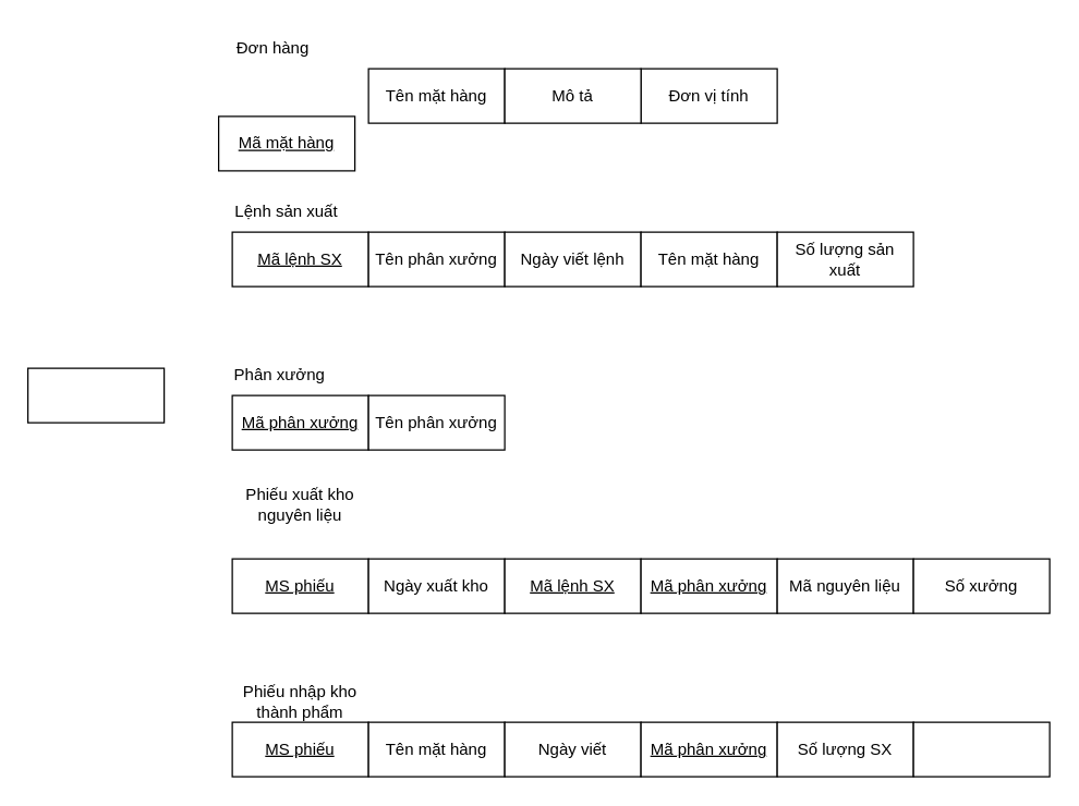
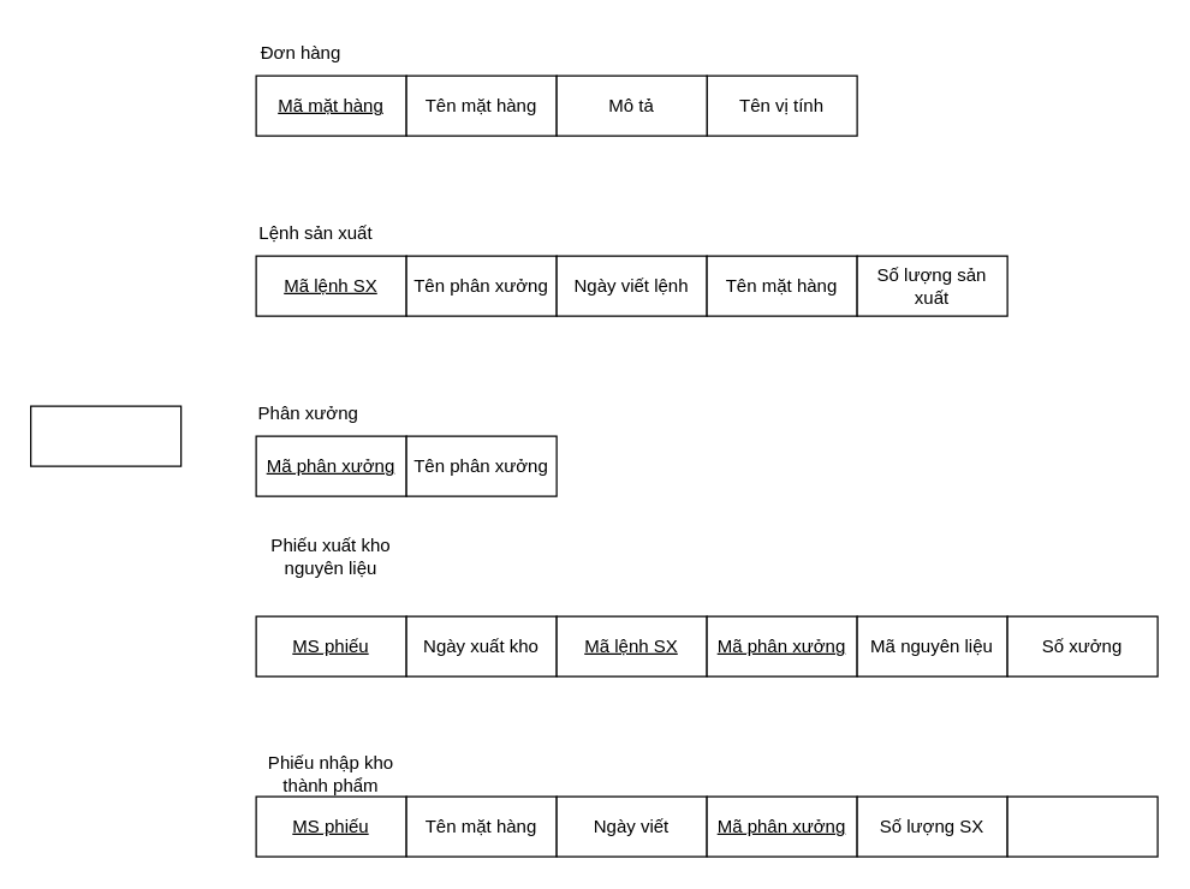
  <mxCell id="0" />
  <mxCell id="1" parent="0" />
- <mxCell id="2" value="Mã mặt hàng" style="rounded=0;whiteSpace=wrap;html=1;fontStyle=4" vertex="1" parent="1"><mxGeometry x="160" y="85" width="100" height="40" as="geometry" /></mxCell>
+ <mxCell id="2" value="Mã mặt hàng" style="rounded=0;whiteSpace=wrap;html=1;fontStyle=4" vertex="1" parent="1"><mxGeometry x="170" y="50" width="100" height="40" as="geometry" /></mxCell>
  <mxCell id="3" value="Đơn hàng" style="text;html=1;strokeColor=none;fillColor=none;align=center;verticalAlign=middle;whiteSpace=wrap;rounded=0;" vertex="1" parent="1"><mxGeometry x="170" y="20" width="60" height="30" as="geometry" /></mxCell>
- <mxCell id="4" value="Đơn vị tính" style="rounded=0;whiteSpace=wrap;html=1;fontStyle=0" vertex="1" parent="1"><mxGeometry x="470" y="50" width="100" height="40" as="geometry" /></mxCell>
+ <mxCell id="4" value="Tên vị tính" style="rounded=0;whiteSpace=wrap;html=1;fontStyle=0" vertex="1" parent="1"><mxGeometry x="470" y="50" width="100" height="40" as="geometry" /></mxCell>
  <mxCell id="5" value="Tên mặt hàng" style="rounded=0;whiteSpace=wrap;html=1;fontStyle=0" vertex="1" parent="1"><mxGeometry x="270" y="50" width="100" height="40" as="geometry" /></mxCell>
  <mxCell id="6" value="Mô tả" style="rounded=0;whiteSpace=wrap;html=1;fontStyle=0" vertex="1" parent="1"><mxGeometry x="370" y="50" width="100" height="40" as="geometry" /></mxCell>
  <mxCell id="7" value="" style="rounded=0;whiteSpace=wrap;html=1;" vertex="1" parent="1"><mxGeometry x="20" y="270" width="100" height="40" as="geometry" /></mxCell>
  <mxCell id="8" value="Mã lệnh SX" style="rounded=0;whiteSpace=wrap;html=1;fontStyle=4" vertex="1" parent="1"><mxGeometry x="170" y="170" width="100" height="40" as="geometry" /></mxCell>
  <mxCell id="9" value="Lệnh sản xuất" style="text;html=1;strokeColor=none;fillColor=none;align=center;verticalAlign=middle;whiteSpace=wrap;rounded=0;" vertex="1" parent="1"><mxGeometry x="170" y="140" width="80" height="30" as="geometry" /></mxCell>
  <mxCell id="10" value="Tên phân xưởng" style="rounded=0;whiteSpace=wrap;html=1;" vertex="1" parent="1"><mxGeometry x="270" y="170" width="100" height="40" as="geometry" /></mxCell>
  <mxCell id="11" value="Ngày viết lệnh" style="rounded=0;whiteSpace=wrap;html=1;" vertex="1" parent="1"><mxGeometry x="370" y="170" width="100" height="40" as="geometry" /></mxCell>
  <mxCell id="12" value="Tên mặt hàng" style="rounded=0;whiteSpace=wrap;html=1;" vertex="1" parent="1"><mxGeometry x="470" y="170" width="100" height="40" as="geometry" /></mxCell>
  <mxCell id="13" value="Số lượng sản xuất" style="rounded=0;whiteSpace=wrap;html=1;" vertex="1" parent="1"><mxGeometry x="570" y="170" width="100" height="40" as="geometry" /></mxCell>
  <mxCell id="14" value="Mã phân xưởng" style="rounded=0;whiteSpace=wrap;html=1;fontStyle=4" vertex="1" parent="1"><mxGeometry x="170" y="290" width="100" height="40" as="geometry" /></mxCell>
  <mxCell id="15" value="Tên phân xưởng" style="rounded=0;whiteSpace=wrap;html=1;" vertex="1" parent="1"><mxGeometry x="270" y="290" width="100" height="40" as="geometry" /></mxCell>
  <mxCell id="16" value="Phân xưởng" style="text;html=1;strokeColor=none;fillColor=none;align=center;verticalAlign=middle;whiteSpace=wrap;rounded=0;" vertex="1" parent="1"><mxGeometry x="170" y="260" width="70" height="30" as="geometry" /></mxCell>
  <mxCell id="17" value="MS phiếu" style="rounded=0;whiteSpace=wrap;html=1;fontStyle=4" vertex="1" parent="1"><mxGeometry x="170" y="410" width="100" height="40" as="geometry" /></mxCell>
  <mxCell id="18" value="Phiếu xuất kho nguyên liệu" style="text;html=1;strokeColor=none;fillColor=none;align=center;verticalAlign=middle;whiteSpace=wrap;rounded=0;" vertex="1" parent="1"><mxGeometry x="170" y="355" width="100" height="30" as="geometry" /></mxCell>
  <mxCell id="19" value="Ngày xuất kho" style="rounded=0;whiteSpace=wrap;html=1;" vertex="1" parent="1"><mxGeometry x="270" y="410" width="100" height="40" as="geometry" /></mxCell>
  <mxCell id="20" value="Mã lệnh SX" style="rounded=0;whiteSpace=wrap;html=1;fontStyle=4" vertex="1" parent="1"><mxGeometry x="370" y="410" width="100" height="40" as="geometry" /></mxCell>
  <mxCell id="21" value="Mã phân xưởng" style="rounded=0;whiteSpace=wrap;html=1;fontStyle=4" vertex="1" parent="1"><mxGeometry x="470" y="410" width="100" height="40" as="geometry" /></mxCell>
  <mxCell id="22" value="Mã nguyên liệu" style="rounded=0;whiteSpace=wrap;html=1;" vertex="1" parent="1"><mxGeometry x="570" y="410" width="100" height="40" as="geometry" /></mxCell>
  <mxCell id="23" value="Số xưởng" style="rounded=0;whiteSpace=wrap;html=1;" vertex="1" parent="1"><mxGeometry x="670" y="410" width="100" height="40" as="geometry" /></mxCell>
  <mxCell id="24" value="MS phiếu" style="rounded=0;whiteSpace=wrap;html=1;fontStyle=4" vertex="1" parent="1"><mxGeometry x="170" y="530" width="100" height="40" as="geometry" /></mxCell>
  <mxCell id="25" value="Tên mặt hàng" style="rounded=0;whiteSpace=wrap;html=1;" vertex="1" parent="1"><mxGeometry x="270" y="530" width="100" height="40" as="geometry" /></mxCell>
  <mxCell id="26" value="Ngày viết" style="rounded=0;whiteSpace=wrap;html=1;" vertex="1" parent="1"><mxGeometry x="370" y="530" width="100" height="40" as="geometry" /></mxCell>
  <mxCell id="27" value="Mã phân xưởng" style="rounded=0;whiteSpace=wrap;html=1;fontStyle=4" vertex="1" parent="1"><mxGeometry x="470" y="530" width="100" height="40" as="geometry" /></mxCell>
  <mxCell id="28" value="Số lượng SX" style="rounded=0;whiteSpace=wrap;html=1;" vertex="1" parent="1"><mxGeometry x="570" y="530" width="100" height="40" as="geometry" /></mxCell>
  <mxCell id="29" value="" style="rounded=0;whiteSpace=wrap;html=1;" vertex="1" parent="1"><mxGeometry x="670" y="530" width="100" height="40" as="geometry" /></mxCell>
  <mxCell id="30" value="Phiếu nhập kho thành phẩm" style="text;html=1;strokeColor=none;fillColor=none;align=center;verticalAlign=middle;whiteSpace=wrap;rounded=0;" vertex="1" parent="1"><mxGeometry x="170" y="500" width="100" height="30" as="geometry" /></mxCell>
